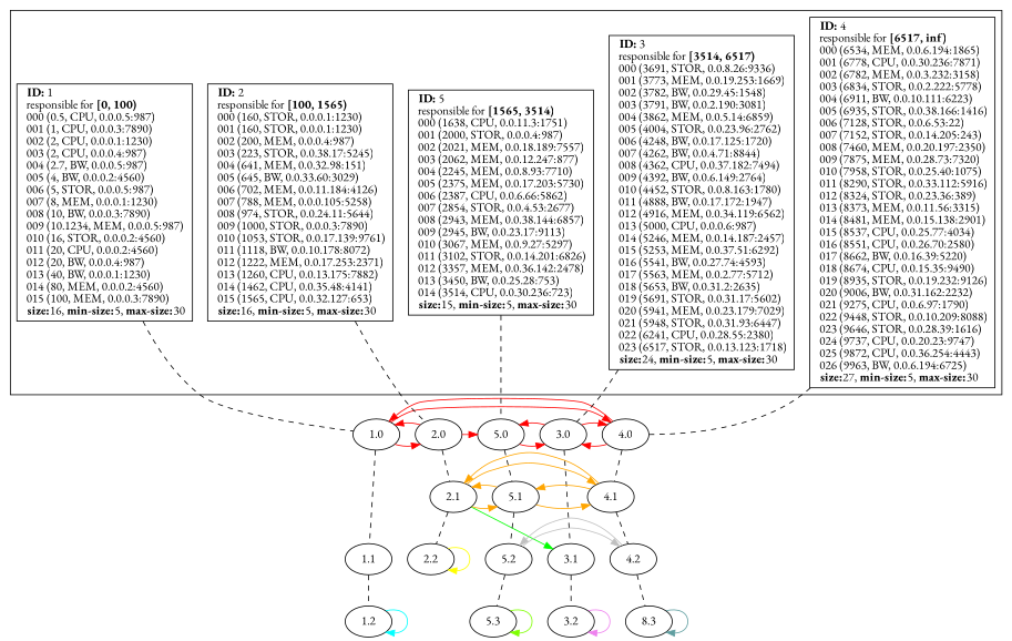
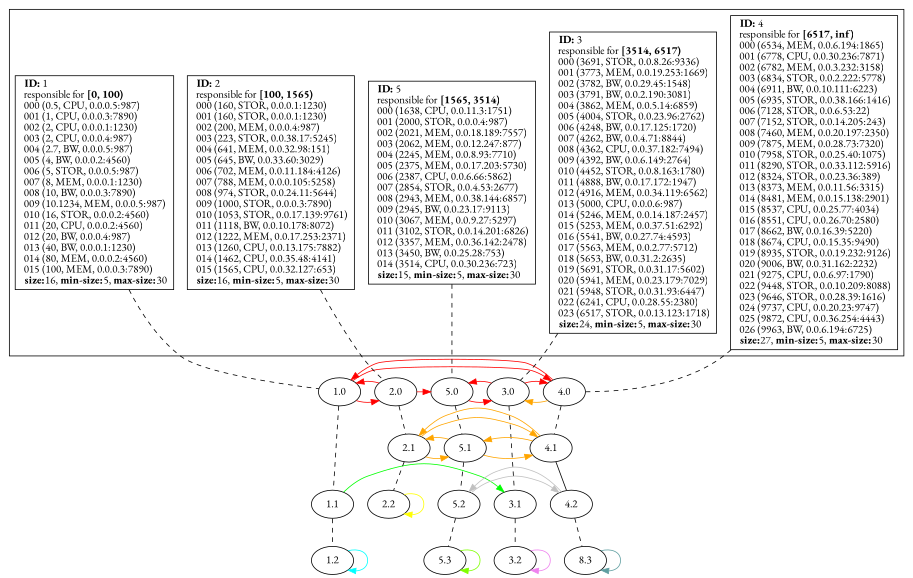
  strict digraph {
    fontname="EB Garamond"
    node [fontname="EB Garamond"]
    edge [dir=forward fontname="EB Garamond" style=solid]
    1.0
    2.0
    4.0
    5.0
    3.0
    n6 [label=< 				<B>ID:</B> 1<BR ALIGN="LEFT"/> 				responsible for <B>[0, 100)</B><BR ALIGN="LEFT"/> 				000 (0.5, CPU, 0.0.0.5:987)<BR ALIGN="LEFT"/> 				001 (1, CPU, 0.0.0.3:7890)<BR ALIGN="LEFT"/> 				002 (2, CPU, 0.0.0.1:1230)<BR ALIGN="LEFT"/> 				003 (2, CPU, 0.0.0.4:987)<BR ALIGN="LEFT"/> 				004 (2.7, BW, 0.0.0.5:987)<BR ALIGN="LEFT"/> 				005 (4, BW, 0.0.0.2:4560)<BR ALIGN="LEFT"/> 				006 (5, STOR, 0.0.0.5:987)<BR ALIGN="LEFT"/> 				007 (8, MEM, 0.0.0.1:1230)<BR ALIGN="LEFT"/> 				008 (10, BW, 0.0.0.3:7890)<BR ALIGN="LEFT"/> 				009 (10.1234, MEM, 0.0.0.5:987)<BR ALIGN="LEFT"/> 				010 (16, STOR, 0.0.0.2:4560)<BR ALIGN="LEFT"/> 				011 (20, CPU, 0.0.0.2:4560)<BR ALIGN="LEFT"/> 				012 (20, BW, 0.0.0.4:987)<BR ALIGN="LEFT"/> 				013 (40, BW, 0.0.0.1:1230)<BR ALIGN="LEFT"/> 				014 (80, MEM, 0.0.0.2:4560)<BR ALIGN="LEFT"/> 				015 (100, MEM, 0.0.0.3:7890)<BR ALIGN="LEFT"/> 			<B>size:</B>16, <B>min-size:</B>5, <B>max-size:</B>30<BR ALIGN="LEFT"/>			> shape=box]
    n7 [label=< 				<B>ID:</B> 2<BR ALIGN="LEFT"/> 				responsible for <B>[100, 1565)</B><BR ALIGN="LEFT"/> 				000 (160, STOR, 0.0.0.1:1230)<BR ALIGN="LEFT"/> 				001 (160, STOR, 0.0.0.1:1230)<BR ALIGN="LEFT"/> 				002 (200, MEM, 0.0.0.4:987)<BR ALIGN="LEFT"/> 				003 (223, STOR, 0.0.38.17:5245)<BR ALIGN="LEFT"/> 				004 (641, MEM, 0.0.32.98:151)<BR ALIGN="LEFT"/> 				005 (645, BW, 0.0.33.60:3029)<BR ALIGN="LEFT"/> 				006 (702, MEM, 0.0.11.184:4126)<BR ALIGN="LEFT"/> 				007 (788, MEM, 0.0.0.105:5258)<BR ALIGN="LEFT"/> 				008 (974, STOR, 0.0.24.11:5644)<BR ALIGN="LEFT"/> 				009 (1000, STOR, 0.0.0.3:7890)<BR ALIGN="LEFT"/> 				010 (1053, STOR, 0.0.17.139:9761)<BR ALIGN="LEFT"/> 				011 (1118, BW, 0.0.10.178:8072)<BR ALIGN="LEFT"/> 				012 (1222, MEM, 0.0.17.253:2371)<BR ALIGN="LEFT"/> 				013 (1260, CPU, 0.0.13.175:7882)<BR ALIGN="LEFT"/> 				014 (1462, CPU, 0.0.35.48:4141)<BR ALIGN="LEFT"/> 				015 (1565, CPU, 0.0.32.127:653)<BR ALIGN="LEFT"/> 			<B>size:</B>16, <B>min-size:</B>5, <B>max-size:</B>30<BR ALIGN="LEFT"/>			> shape=box]
    n8 [label=< 				<B>ID:</B> 5<BR ALIGN="LEFT"/> 				responsible for <B>[1565, 3514)</B><BR ALIGN="LEFT"/> 				000 (1638, CPU, 0.0.11.3:1751)<BR ALIGN="LEFT"/> 				001 (2000, STOR, 0.0.0.4:987)<BR ALIGN="LEFT"/> 				002 (2021, MEM, 0.0.18.189:7557)<BR ALIGN="LEFT"/> 				003 (2062, MEM, 0.0.12.247:877)<BR ALIGN="LEFT"/> 				004 (2245, MEM, 0.0.8.93:7710)<BR ALIGN="LEFT"/> 				005 (2375, MEM, 0.0.17.203:5730)<BR ALIGN="LEFT"/> 				006 (2387, CPU, 0.0.6.66:5862)<BR ALIGN="LEFT"/> 				007 (2854, STOR, 0.0.4.53:2677)<BR ALIGN="LEFT"/> 				008 (2943, MEM, 0.0.38.144:6857)<BR ALIGN="LEFT"/> 				009 (2945, BW, 0.0.23.17:9113)<BR ALIGN="LEFT"/> 				010 (3067, MEM, 0.0.9.27:5297)<BR ALIGN="LEFT"/> 				011 (3102, STOR, 0.0.14.201:6826)<BR ALIGN="LEFT"/> 				012 (3357, MEM, 0.0.36.142:2478)<BR ALIGN="LEFT"/> 				013 (3450, BW, 0.0.25.28:753)<BR ALIGN="LEFT"/> 				014 (3514, CPU, 0.0.30.236:723)<BR ALIGN="LEFT"/> 			<B>size:</B>15, <B>min-size:</B>5, <B>max-size:</B>30<BR ALIGN="LEFT"/>			> shape=box]
    n9 [label=< 				<B>ID:</B> 3<BR ALIGN="LEFT"/> 				responsible for <B>[3514, 6517)</B><BR ALIGN="LEFT"/> 				000 (3691, STOR, 0.0.8.26:9336)<BR ALIGN="LEFT"/> 				001 (3773, MEM, 0.0.19.253:1669)<BR ALIGN="LEFT"/> 				002 (3782, BW, 0.0.29.45:1548)<BR ALIGN="LEFT"/> 				003 (3791, BW, 0.0.2.190:3081)<BR ALIGN="LEFT"/> 				004 (3862, MEM, 0.0.5.14:6859)<BR ALIGN="LEFT"/> 				005 (4004, STOR, 0.0.23.96:2762)<BR ALIGN="LEFT"/> 				006 (4248, BW, 0.0.17.125:1720)<BR ALIGN="LEFT"/> 				007 (4262, BW, 0.0.4.71:8844)<BR ALIGN="LEFT"/> 				008 (4362, CPU, 0.0.37.182:7494)<BR ALIGN="LEFT"/> 				009 (4392, BW, 0.0.6.149:2764)<BR ALIGN="LEFT"/> 				010 (4452, STOR, 0.0.8.163:1780)<BR ALIGN="LEFT"/> 				011 (4888, BW, 0.0.17.172:1947)<BR ALIGN="LEFT"/> 				012 (4916, MEM, 0.0.34.119:6562)<BR ALIGN="LEFT"/> 				013 (5000, CPU, 0.0.0.6:987)<BR ALIGN="LEFT"/> 				014 (5246, MEM, 0.0.14.187:2457)<BR ALIGN="LEFT"/> 				015 (5253, MEM, 0.0.37.51:6292)<BR ALIGN="LEFT"/> 				016 (5541, BW, 0.0.27.74:4593)<BR ALIGN="LEFT"/> 				017 (5563, MEM, 0.0.2.77:5712)<BR ALIGN="LEFT"/> 				018 (5653, BW, 0.0.31.2:2635)<BR ALIGN="LEFT"/> 				019 (5691, STOR, 0.0.31.17:5602)<BR ALIGN="LEFT"/> 				020 (5941, MEM, 0.0.23.179:7029)<BR ALIGN="LEFT"/> 				021 (5948, STOR, 0.0.31.93:6447)<BR ALIGN="LEFT"/> 				022 (6241, CPU, 0.0.28.55:2380)<BR ALIGN="LEFT"/> 				023 (6517, STOR, 0.0.13.123:1718)<BR ALIGN="LEFT"/> 			<B>size:</B>24, <B>min-size:</B>5, <B>max-size:</B>30<BR ALIGN="LEFT"/>			> shape=box]
    n10 [label=< 				<B>ID:</B> 4<BR ALIGN="LEFT"/> 				responsible for <B>[6517, inf)</B><BR ALIGN="LEFT"/> 				000 (6534, MEM, 0.0.6.194:1865)<BR ALIGN="LEFT"/> 				001 (6778, CPU, 0.0.30.236:7871)<BR ALIGN="LEFT"/> 				002 (6782, MEM, 0.0.3.232:3158)<BR ALIGN="LEFT"/> 				003 (6834, STOR, 0.0.2.222:5778)<BR ALIGN="LEFT"/> 				004 (6911, BW, 0.0.10.111:6223)<BR ALIGN="LEFT"/> 				005 (6935, STOR, 0.0.38.166:1416)<BR ALIGN="LEFT"/> 				006 (7128, STOR, 0.0.6.53:22)<BR ALIGN="LEFT"/> 				007 (7152, STOR, 0.0.14.205:243)<BR ALIGN="LEFT"/> 				008 (7460, MEM, 0.0.20.197:2350)<BR ALIGN="LEFT"/> 				009 (7875, MEM, 0.0.28.73:7320)<BR ALIGN="LEFT"/> 				010 (7958, STOR, 0.0.25.40:1075)<BR ALIGN="LEFT"/> 				011 (8290, STOR, 0.0.33.112:5916)<BR ALIGN="LEFT"/> 				012 (8324, STOR, 0.0.23.36:389)<BR ALIGN="LEFT"/> 				013 (8373, MEM, 0.0.11.56:3315)<BR ALIGN="LEFT"/> 				014 (8481, MEM, 0.0.15.138:2901)<BR ALIGN="LEFT"/> 				015 (8537, CPU, 0.0.25.77:4034)<BR ALIGN="LEFT"/> 				016 (8551, CPU, 0.0.26.70:2580)<BR ALIGN="LEFT"/> 				017 (8662, BW, 0.0.16.39:5220)<BR ALIGN="LEFT"/> 				018 (8674, CPU, 0.0.15.35:9490)<BR ALIGN="LEFT"/> 				019 (8935, STOR, 0.0.19.232:9126)<BR ALIGN="LEFT"/> 				020 (9006, BW, 0.0.31.162:2232)<BR ALIGN="LEFT"/> 				021 (9275, CPU, 0.0.6.97:1790)<BR ALIGN="LEFT"/> 				022 (9448, STOR, 0.0.10.209:8088)<BR ALIGN="LEFT"/> 				023 (9646, STOR, 0.0.28.39:1616)<BR ALIGN="LEFT"/> 				024 (9737, CPU, 0.0.20.23:9747)<BR ALIGN="LEFT"/> 				025 (9872, CPU, 0.0.36.254:4443)<BR ALIGN="LEFT"/> 				026 (9963, BW, 0.0.6.194:6725)<BR ALIGN="LEFT"/> 			<B>size:</B>27, <B>min-size:</B>5, <B>max-size:</B>30<BR ALIGN="LEFT"/>			> shape=box]
    1.1
    3.1
    1.2
    3.2
    2.1
    5.1
    4.1
    5.2
    4.2
    n20 [label=8.3]
    5.3
    2.2
    subgraph sub_1 {
      label="Level 0"
      rank=same
      1.0
      2.0
      4.0
      5.0
      3.0
    }
    subgraph cluster_2 {
      rank=same
      n6
      n7
      n8
      n9
      n10
    }
    subgraph sub_3 {
      label="Level 1 (0)"
      rank=same
      1.1
      3.1
    }
    subgraph sub_4 {
      label="Level 2 (00)"
      rank=same
      1.2
    }
    subgraph sub_5 {
      label="Level 2 (01)"
      rank=same
      3.2
    }
    subgraph sub_6 {
      label="Level 1 (1)"
      rank=same
      2.1
      5.1
      4.1
    }
    subgraph sub_7 {
      label="Level 2 (10)"
      rank=same
      5.2
      4.2
    }
    subgraph sub_8 {
      label="Level 3 (100)"
      rank=same
      n20
    }
    subgraph sub_9 {
      label="Level 3 (101)"
      rank=same
      5.3
    }
    subgraph sub_10 {
      label="Level 2 (11)"
      rank=same
      2.2
    }
    1.0 -> 2.0 [color=red]
    1.0 -> 4.0 [color=red]
    1.0 -> 1.1 [dir=none style=dashed]
    2.0 -> 1.0 [color=red]
    2.0 -> 5.0 [color=red]
    2.0 -> 2.1 [dir=none style=dashed]
    4.0 -> 1.0 [color=red]
-   4.0 -> 3.0 [color=red]
+   4.0 -> 3.0 [color=orange]
    4.0 -> 4.1 [dir=none style=dashed]
    5.0 -> 3.0 [color=red]
    5.0 -> 5.1 [dir=none style=dashed]
    3.0 -> 4.0 [color=red]
    3.0 -> 5.0 [color=red]
    3.0 -> 3.1 [dir=none style=dashed]
    n6 -> 1.0 [dir=none style=dashed]
    n7 -> 2.0 [dir=none style=dashed]
    n8 -> 5.0 [dir=none style=dashed]
    n9 -> 3.0 [dir=none style=dashed]
    n10 -> 4.0 [dir=none style=dashed]
-   2.1 -> 3.1 [color=green]
+   1.1 -> 3.1 [color=green]
    1.1 -> 1.2 [dir=none style=dashed]
    3.1 -> 3.2 [dir=none style=dashed]
    1.2 -> 1.2 [color=cyan]
    3.2 -> 3.2 [color=violet]
    2.1 -> 5.1 [color=orange]
    2.1 -> 4.1 [color=orange]
    2.1 -> 2.2 [dir=none style=dashed]
    5.1 -> 2.1 [color=orange]
    5.1 -> 4.1 [color=orange]
    5.1 -> 5.2 [dir=none style=dashed]
    4.1 -> 2.1 [color=orange]
    4.1 -> 5.1 [color=orange]
-   4.1 -> 4.2 [dir=none style=dashed]
+   4.1 -> 4.2 [dir=none]
    5.2 -> 4.2 [color=grey]
    5.2 -> 5.3 [dir=none style=dashed]
    4.2 -> 5.2 [color=grey]
    4.2 -> n20 [dir=none style=dashed]
    n20 -> n20 [color=cadetblue]
    5.3 -> 5.3 [color=chartreuse]
    2.2 -> 2.2 [color=yellow]
  }
